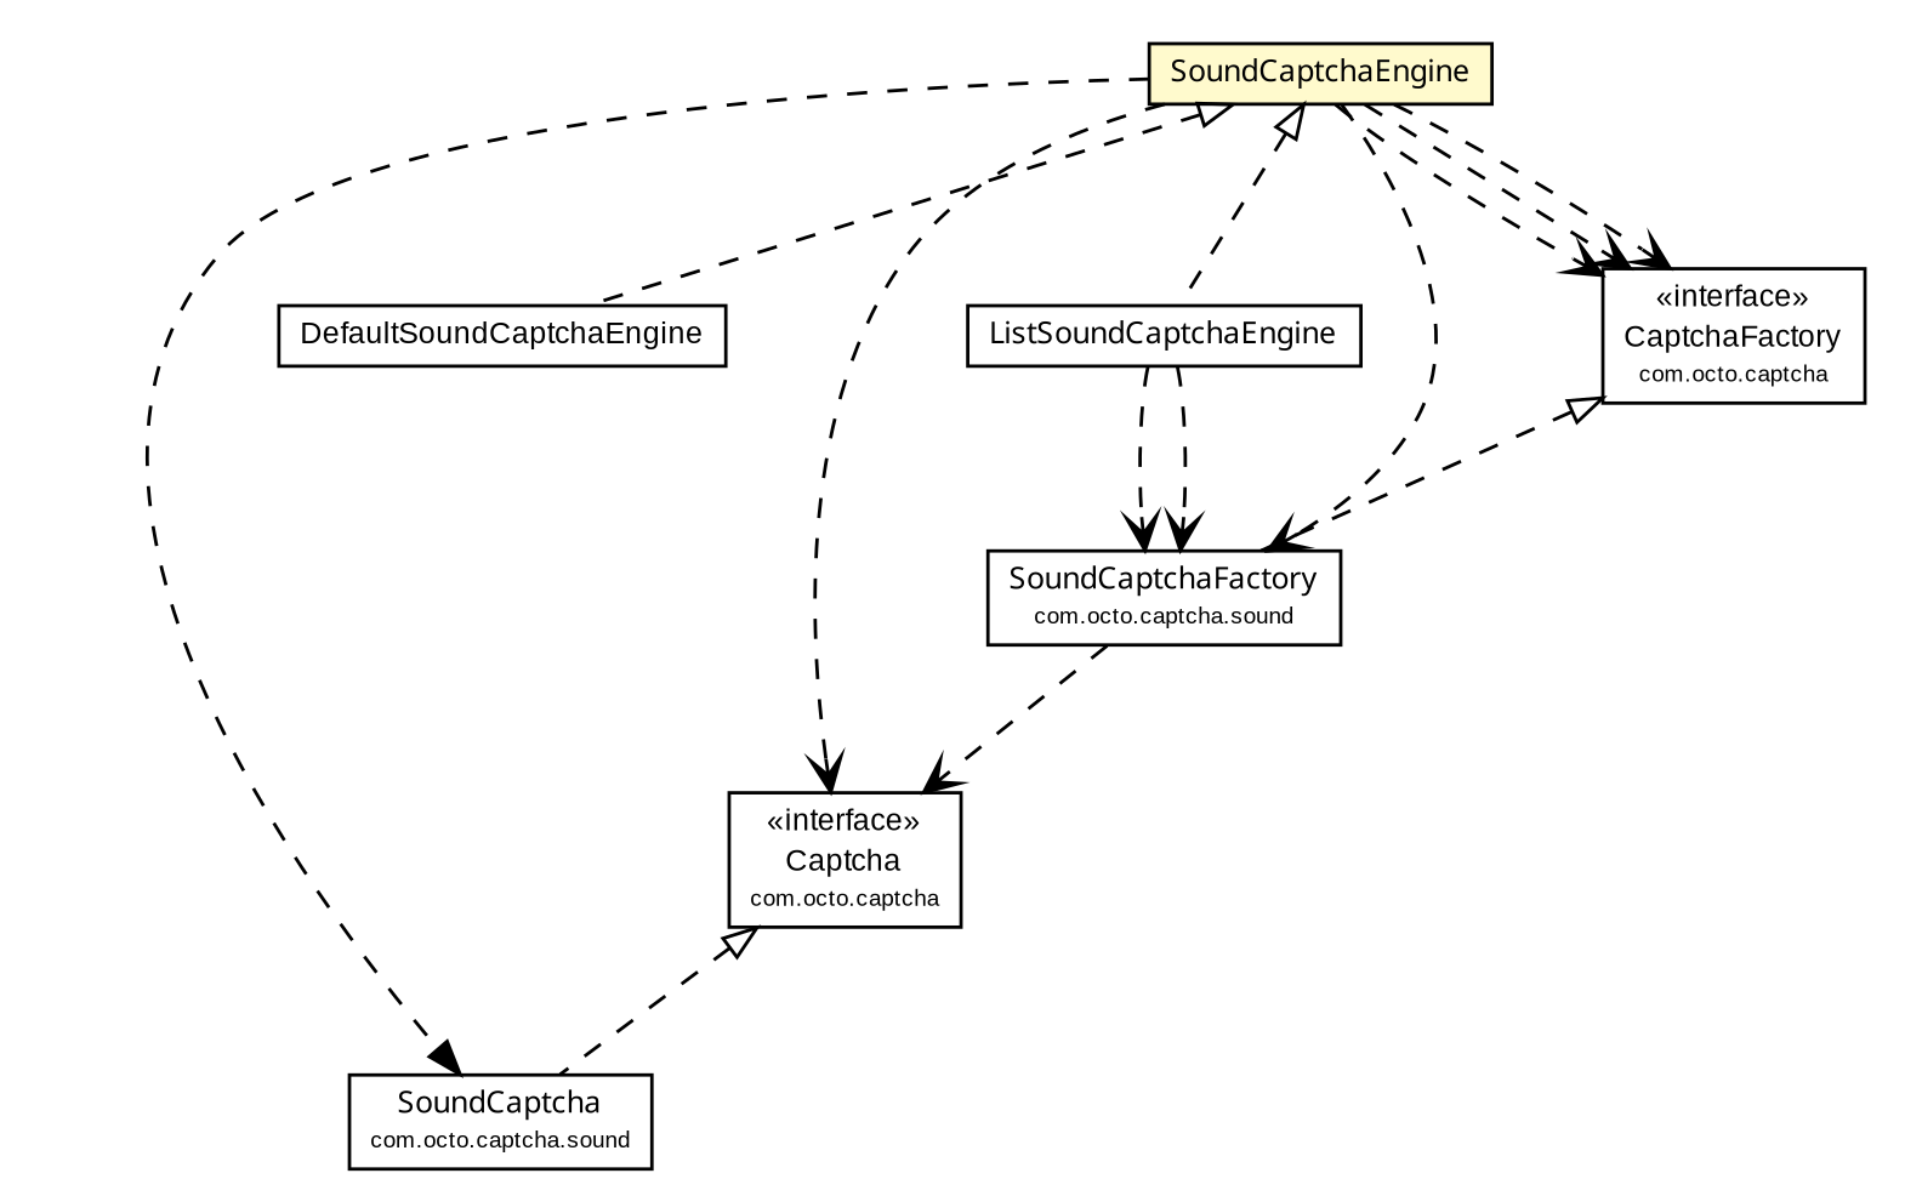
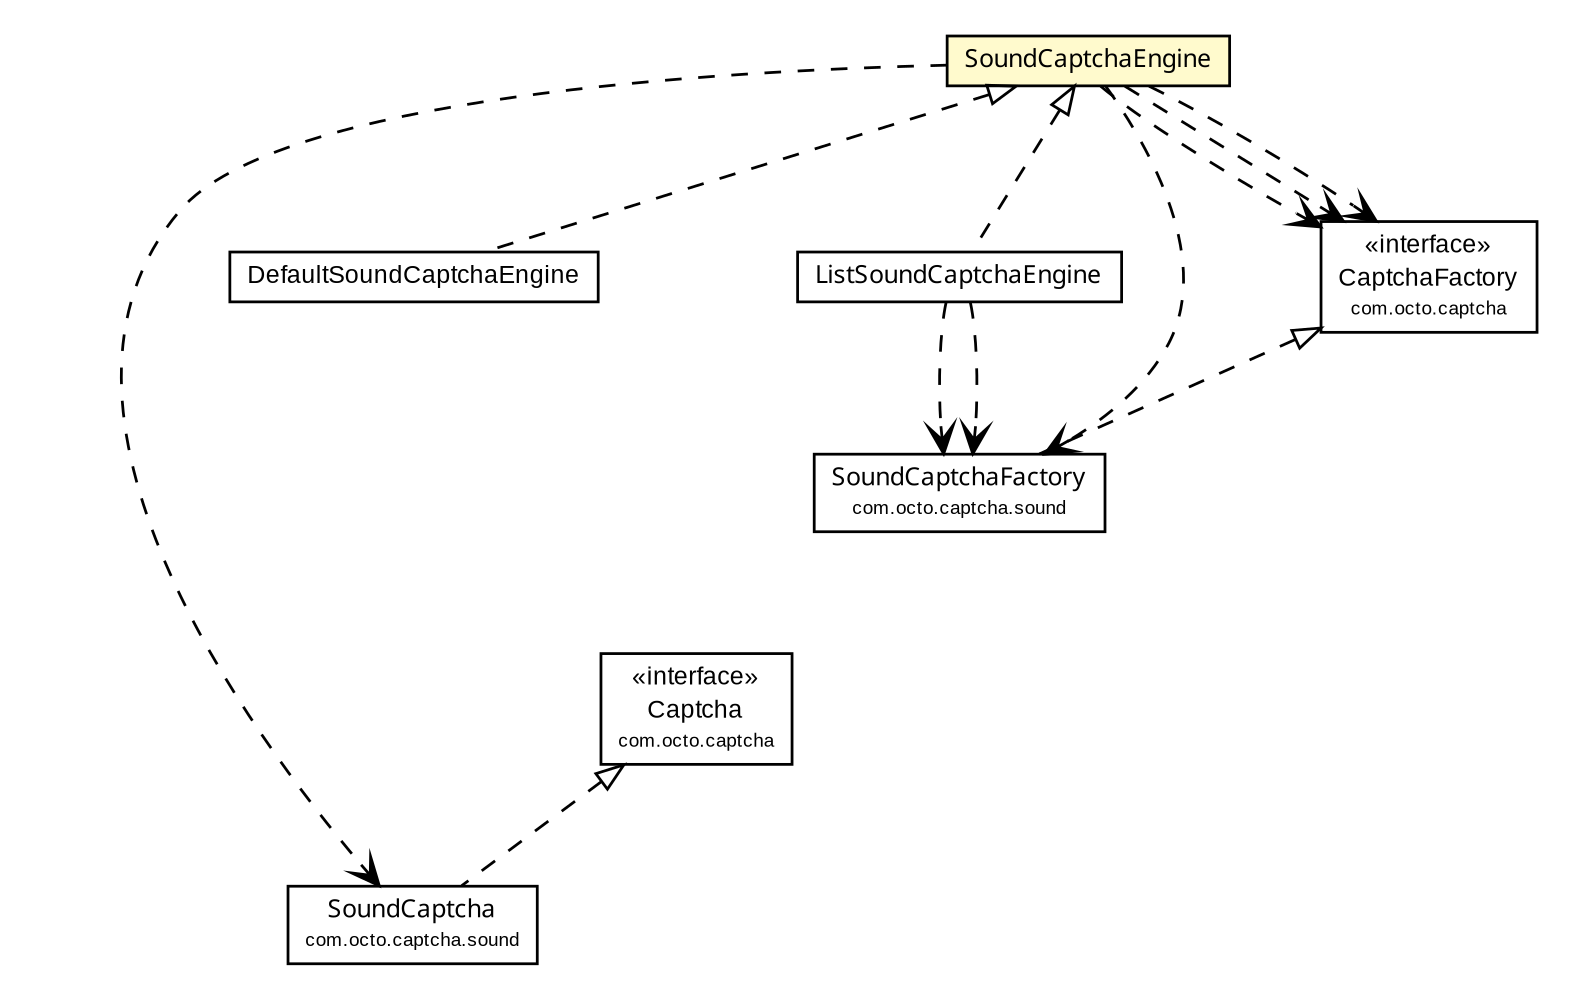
  digraph {
    node [fontcolor=black fontname=arial fontsize=9.0 shape=plaintext]
    edge [fontname=arial fontsize=10.0 headport=p labelfontname=arial labelfontsize=10 style=dashed tailport=p arrowhead=open color=black fontcolor=black]
    n1 [label=<<table border="0" cellborder="1" cellspacing="0" cellpadding="2" port="p" bgcolor="lemonChiffon" href="./SoundCaptchaEngine.html"> 		<tr><td><table border="0" cellspacing="0" cellpadding="1"> 			<tr><td><font face="ariali"> SoundCaptchaEngine </font></td></tr> 		</table></td></tr> 		</table>>]
    n2 [label=<<table border="0" cellborder="1" cellspacing="0" cellpadding="2" port="p" href="./ListSoundCaptchaEngine.html"> 		<tr><td><table border="0" cellspacing="0" cellpadding="1"> 			<tr><td><font face="ariali"> ListSoundCaptchaEngine </font></td></tr> 		</table></td></tr> 		</table>>]
    n3 [label=<<table border="0" cellborder="1" cellspacing="0" cellpadding="2" port="p" href="./DefaultSoundCaptchaEngine.html"> 		<tr><td><table border="0" cellspacing="0" cellpadding="1"> 			<tr><td> DefaultSoundCaptchaEngine </td></tr> 		</table></td></tr> 		</table>>]
    n4 [label=<<table border="0" cellborder="1" cellspacing="0" cellpadding="2" port="p" href="../../sound/SoundCaptchaFactory.html"> 		<tr><td><table border="0" cellspacing="0" cellpadding="1"> 			<tr><td><font face="ariali"> SoundCaptchaFactory </font></td></tr> 			<tr><td><font point-size="7.0"> com.octo.captcha.sound </font></td></tr> 		</table></td></tr> 		</table>>]
    n5 [label=<<table border="0" cellborder="1" cellspacing="0" cellpadding="2" port="p" href="../../sound/SoundCaptcha.html"> 		<tr><td><table border="0" cellspacing="0" cellpadding="1"> 			<tr><td><font face="ariali"> SoundCaptcha </font></td></tr> 			<tr><td><font point-size="7.0"> com.octo.captcha.sound </font></td></tr> 		</table></td></tr> 		</table>>]
    n6 [label=<<table border="0" cellborder="1" cellspacing="0" cellpadding="2" port="p" href="http://java.sun.com/j2se/1.4.2/docs/api/com/octo/captcha/CaptchaFactory.html"> 		<tr><td><table border="0" cellspacing="0" cellpadding="1"> 			<tr><td> &laquo;interface&raquo; </td></tr> 			<tr><td> CaptchaFactory </td></tr> 			<tr><td><font point-size="7.0"> com.octo.captcha </font></td></tr> 		</table></td></tr> 		</table>>]
    n7 [label=<<table border="0" cellborder="1" cellspacing="0" cellpadding="2" port="p" href="http://java.sun.com/j2se/1.4.2/docs/api/com/octo/captcha/Captcha.html"> 		<tr><td><table border="0" cellspacing="0" cellpadding="1"> 			<tr><td> &laquo;interface&raquo; </td></tr> 			<tr><td> Captcha </td></tr> 			<tr><td><font point-size="7.0"> com.octo.captcha </font></td></tr> 		</table></td></tr> 		</table>>]
    n1 -> n2 [arrowtail=empty dir=back fontsize=10 arrowhead="" color="" fontcolor=""]
    n1 -> n3 [arrowtail=empty dir=back fontsize=10 arrowhead="" color="" fontcolor=""]
    n1 -> n4
-   n1 -> n5 [arrowhead=normal]
+   n1 -> n5
    n1 -> n6
    n1 -> n6
    n1 -> n6
-   n1 -> n7
    n2 -> n4
    n2 -> n4
-   n4 -> n7
    n6 -> n4 [arrowtail=empty dir=back fontsize=10 arrowhead="" color="" fontcolor=""]
    n7 -> n5 [arrowtail=empty dir=back fontsize=10 arrowhead="" color="" fontcolor=""]
  }
